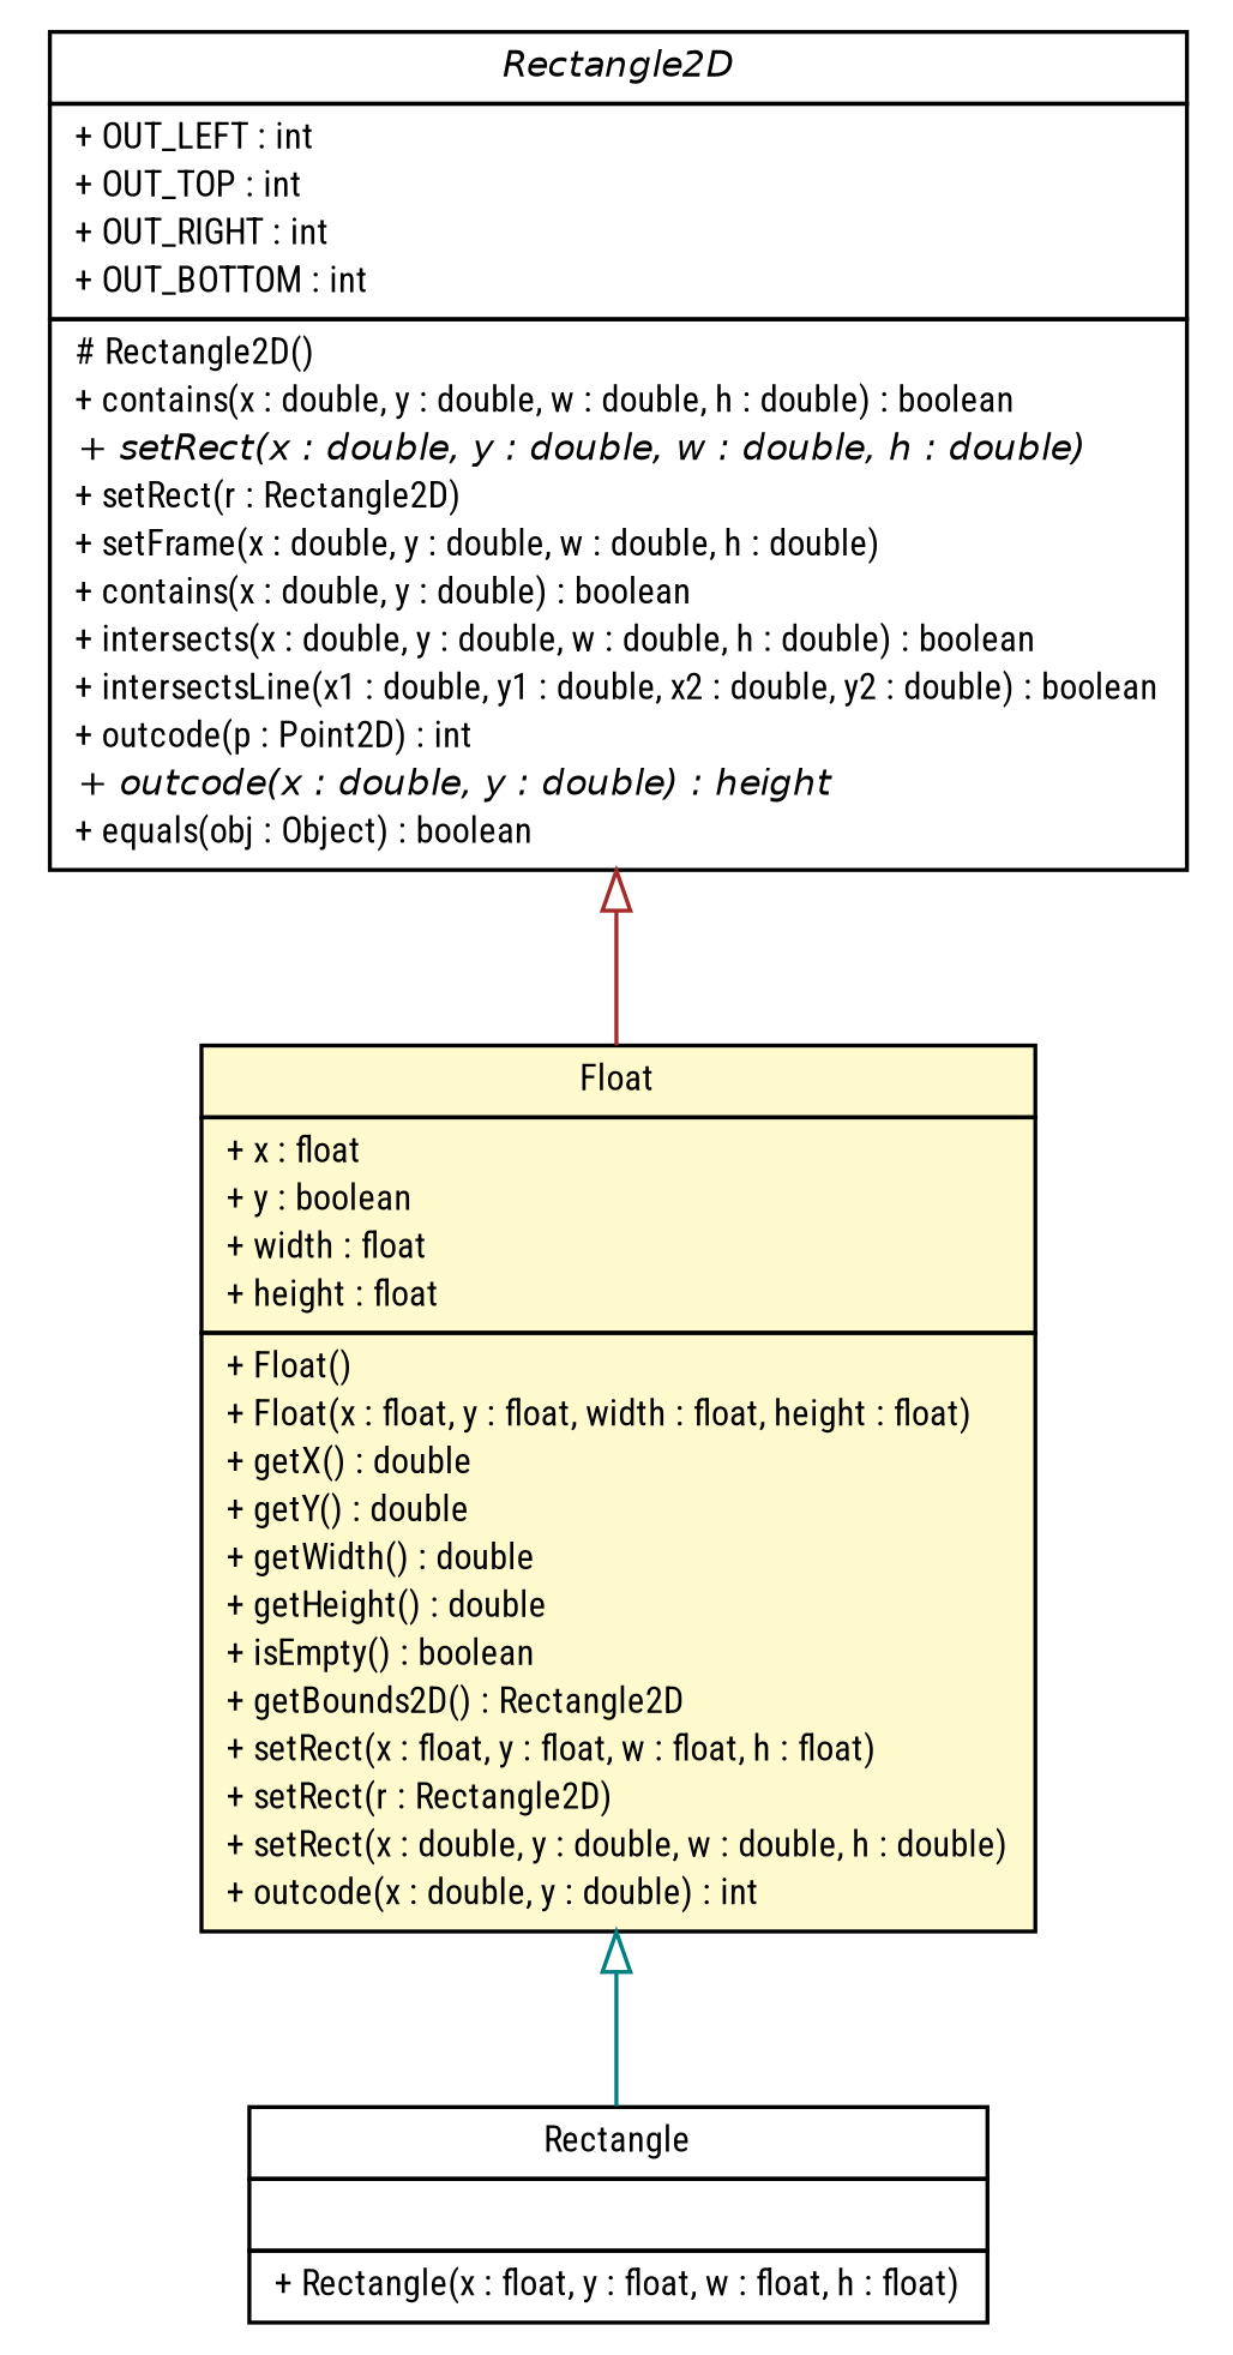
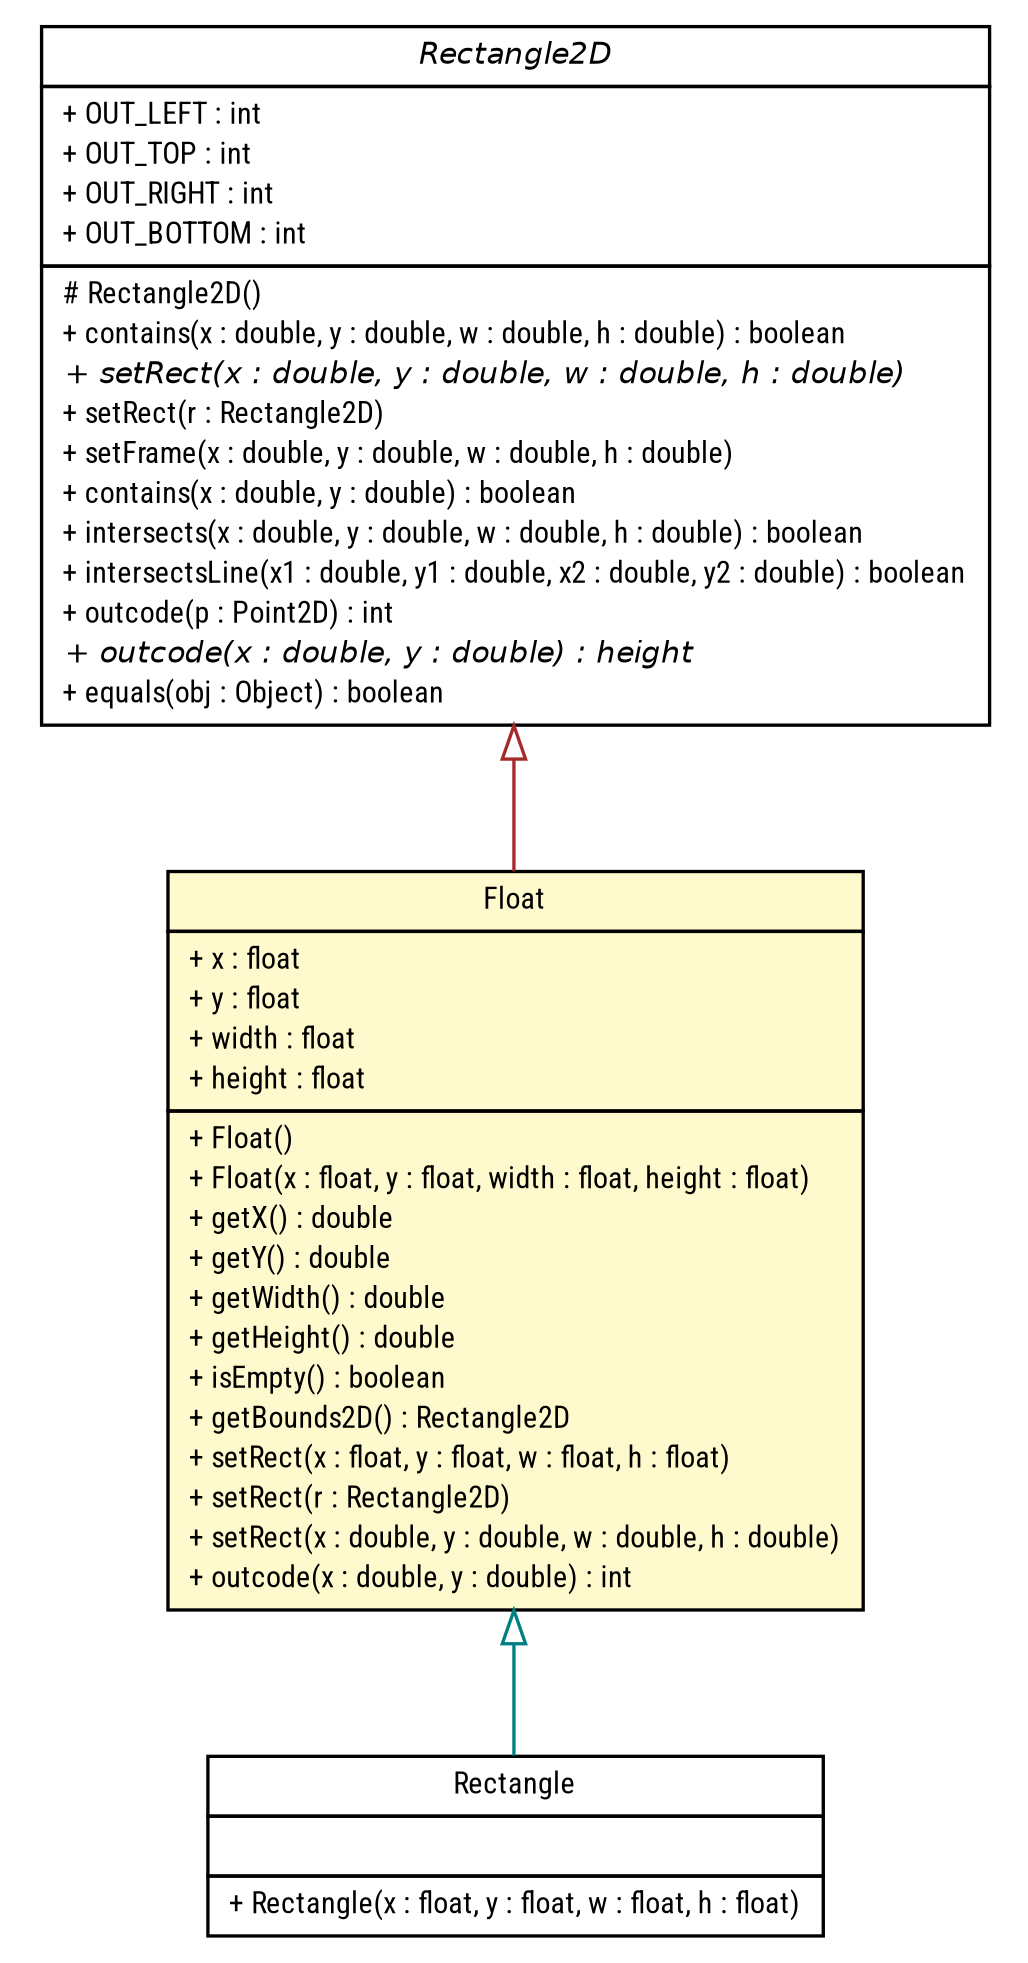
  digraph {
    fontname="Roboto Condensed"
    nodesep=0.25
    ranksep=0.5
    node [fontcolor=black fontname="Roboto Condensed" fontsize=9.0 shape=plaintext]
    edge [arrowtail=empty dir=back fontname="Roboto Condensed" fontsize=10 headport=p labelfontname=Helvetica labelfontsize=10 tailport=p]
    n1 [label=<<table title="lejos.robotics.geometry.Rectangle" border="0" cellborder="1" cellspacing="0" cellpadding="2" port="p" href="./Rectangle.html"> 		<tr><td><table border="0" cellspacing="0" cellpadding="1"> <tr><td align="center" balign="center"> Rectangle </td></tr> 		</table></td></tr> 		<tr><td><table border="0" cellspacing="0" cellpadding="1"> <tr><td align="left" balign="left">  </td></tr> 		</table></td></tr> 		<tr><td><table border="0" cellspacing="0" cellpadding="1"> <tr><td align="left" balign="left"> + Rectangle(x : float, y : float, w : float, h : float) </td></tr> 		</table></td></tr> 		</table>>]
    n2 [label=<<table title="lejos.robotics.geometry.Rectangle2D" border="0" cellborder="1" cellspacing="0" cellpadding="2" port="p" href="./Rectangle2D.html"> 		<tr><td><table border="0" cellspacing="0" cellpadding="1"> <tr><td align="center" balign="center"><font face="Helvetica-Oblique"> Rectangle2D </font></td></tr> 		</table></td></tr> 		<tr><td><table border="0" cellspacing="0" cellpadding="1"> <tr><td align="left" balign="left"> + OUT_LEFT : int </td></tr> <tr><td align="left" balign="left"> + OUT_TOP : int </td></tr> <tr><td align="left" balign="left"> + OUT_RIGHT : int </td></tr> <tr><td align="left" balign="left"> + OUT_BOTTOM : int </td></tr> 		</table></td></tr> 		<tr><td><table border="0" cellspacing="0" cellpadding="1"> <tr><td align="left" balign="left"> # Rectangle2D() </td></tr> <tr><td align="left" balign="left"> + contains(x : double, y : double, w : double, h : double) : boolean </td></tr> <tr><td align="left" balign="left"><font face="Helvetica-Oblique" point-size="9.0"> + setRect(x : double, y : double, w : double, h : double) </font></td></tr> <tr><td align="left" balign="left"> + setRect(r : Rectangle2D) </td></tr> <tr><td align="left" balign="left"> + setFrame(x : double, y : double, w : double, h : double) </td></tr> <tr><td align="left" balign="left"> + contains(x : double, y : double) : boolean </td></tr> <tr><td align="left" balign="left"> + intersects(x : double, y : double, w : double, h : double) : boolean </td></tr> <tr><td align="left" balign="left"> + intersectsLine(x1 : double, y1 : double, x2 : double, y2 : double) : boolean </td></tr> <tr><td align="left" balign="left"> + outcode(p : Point2D) : int </td></tr> <tr><td align="left" balign="left"><font face="Helvetica-Oblique" point-size="9.0"> + outcode(x : double, y : double) : height </font></td></tr> <tr><td align="left" balign="left"> + equals(obj : Object) : boolean </td></tr> 		</table></td></tr> 		</table>>]
-   n3 [label=<<table title="lejos.robotics.geometry.Rectangle2D.Float" border="0" cellborder="1" cellspacing="0" cellpadding="2" port="p" bgcolor="lemonChiffon" href="./Rectangle2D.Float.html"> 		<tr><td><table border="0" cellspacing="0" cellpadding="1"> <tr><td align="center" balign="center"> Float </td></tr> 		</table></td></tr> 		<tr><td><table border="0" cellspacing="0" cellpadding="1"> <tr><td align="left" balign="left"> + x : float </td></tr> <tr><td align="left" balign="left"> + y : boolean </td></tr> <tr><td align="left" balign="left"> + width : float </td></tr> <tr><td align="left" balign="left"> + height : float </td></tr> 		</table></td></tr> 		<tr><td><table border="0" cellspacing="0" cellpadding="1"> <tr><td align="left" balign="left"> + Float() </td></tr> <tr><td align="left" balign="left"> + Float(x : float, y : float, width : float, height : float) </td></tr> <tr><td align="left" balign="left"> + getX() : double </td></tr> <tr><td align="left" balign="left"> + getY() : double </td></tr> <tr><td align="left" balign="left"> + getWidth() : double </td></tr> <tr><td align="left" balign="left"> + getHeight() : double </td></tr> <tr><td align="left" balign="left"> + isEmpty() : boolean </td></tr> <tr><td align="left" balign="left"> + getBounds2D() : Rectangle2D </td></tr> <tr><td align="left" balign="left"> + setRect(x : float, y : float, w : float, h : float) </td></tr> <tr><td align="left" balign="left"> + setRect(r : Rectangle2D) </td></tr> <tr><td align="left" balign="left"> + setRect(x : double, y : double, w : double, h : double) </td></tr> <tr><td align="left" balign="left"> + outcode(x : double, y : double) : int </td></tr> 		</table></td></tr> 		</table>>]
+   n3 [label=<<table title="lejos.robotics.geometry.Rectangle2D.Float" border="0" cellborder="1" cellspacing="0" cellpadding="2" port="p" bgcolor="lemonChiffon" href="./Rectangle2D.Float.html"> 		<tr><td><table border="0" cellspacing="0" cellpadding="1"> <tr><td align="center" balign="center"> Float </td></tr> 		</table></td></tr> 		<tr><td><table border="0" cellspacing="0" cellpadding="1"> <tr><td align="left" balign="left"> + x : float </td></tr> <tr><td align="left" balign="left"> + y : float </td></tr> <tr><td align="left" balign="left"> + width : float </td></tr> <tr><td align="left" balign="left"> + height : float </td></tr> 		</table></td></tr> 		<tr><td><table border="0" cellspacing="0" cellpadding="1"> <tr><td align="left" balign="left"> + Float() </td></tr> <tr><td align="left" balign="left"> + Float(x : float, y : float, width : float, height : float) </td></tr> <tr><td align="left" balign="left"> + getX() : double </td></tr> <tr><td align="left" balign="left"> + getY() : double </td></tr> <tr><td align="left" balign="left"> + getWidth() : double </td></tr> <tr><td align="left" balign="left"> + getHeight() : double </td></tr> <tr><td align="left" balign="left"> + isEmpty() : boolean </td></tr> <tr><td align="left" balign="left"> + getBounds2D() : Rectangle2D </td></tr> <tr><td align="left" balign="left"> + setRect(x : float, y : float, w : float, h : float) </td></tr> <tr><td align="left" balign="left"> + setRect(r : Rectangle2D) </td></tr> <tr><td align="left" balign="left"> + setRect(x : double, y : double, w : double, h : double) </td></tr> <tr><td align="left" balign="left"> + outcode(x : double, y : double) : int </td></tr> 		</table></td></tr> 		</table>>]
    n2 -> n3 [color=brown]
    n3 -> n1 [color=teal]
  }
